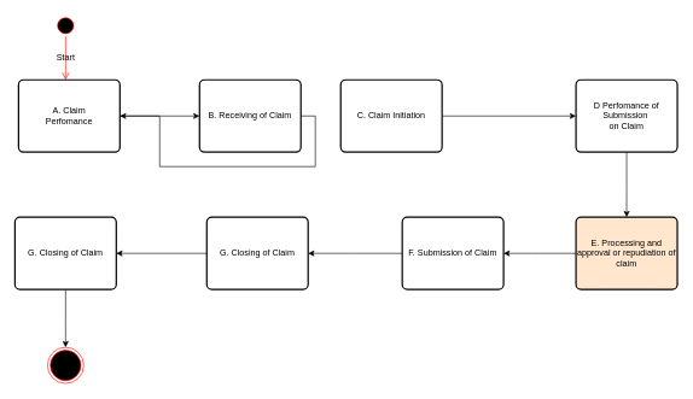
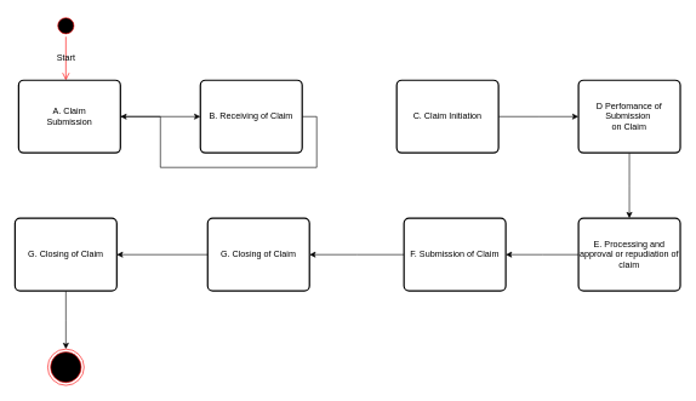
  <mxCell id="0" />
  <mxCell id="1" parent="0" />
  <mxCell id="2" value="" style="ellipse;html=1;shape=startState;fillColor=#000000;strokeColor=#ff0000;" vertex="1" parent="1"><mxGeometry x="75" y="20" width="30" height="30" as="geometry" /></mxCell>
  <mxCell id="3" value="" style="edgeStyle=orthogonalEdgeStyle;html=1;verticalAlign=bottom;endArrow=open;endSize=8;strokeColor=#ff0000;rounded=0;" edge="1" source="2" parent="1"><mxGeometry relative="1" as="geometry"><mxPoint x="90" y="110" as="targetPoint" /></mxGeometry></mxCell>
  <mxCell id="4" value="Start" style="text;html=1;align=center;verticalAlign=middle;resizable=0;points=[];autosize=1;strokeColor=none;fillColor=none;" vertex="1" parent="1"><mxGeometry x="65" y="65" width="50" height="30" as="geometry" /></mxCell>
  <mxCell id="5" style="edgeStyle=orthogonalEdgeStyle;rounded=0;orthogonalLoop=1;jettySize=auto;html=1;exitX=1;exitY=0.5;exitDx=0;exitDy=0;" edge="1" parent="1" source="6"><mxGeometry relative="1" as="geometry"><mxPoint x="275" y="160" as="targetPoint" /></mxGeometry></mxCell>
- <mxCell id="6" value="A. Claim&lt;br&gt;Perfomance" style="rounded=1;whiteSpace=wrap;html=1;absoluteArcSize=1;arcSize=14;strokeWidth=2;" vertex="1" parent="1"><mxGeometry x="25" y="110" width="140" height="100" as="geometry" /></mxCell>
+ <mxCell id="6" value="A. Claim&lt;br&gt;Submission" style="rounded=1;whiteSpace=wrap;html=1;absoluteArcSize=1;arcSize=14;strokeWidth=2;" vertex="1" parent="1"><mxGeometry x="25" y="110" width="140" height="100" as="geometry" /></mxCell>
  <mxCell id="7" style="edgeStyle=orthogonalEdgeStyle;rounded=0;orthogonalLoop=1;jettySize=auto;html=1;exitX=1;exitY=0.5;exitDx=0;exitDy=0;" edge="1" parent="1" source="8" target="6"><mxGeometry relative="1" as="geometry" /></mxCell>
  <mxCell id="8" value="B. Receiving of Claim" style="rounded=1;whiteSpace=wrap;html=1;absoluteArcSize=1;arcSize=14;strokeWidth=2;" vertex="1" parent="1"><mxGeometry x="275" y="110" width="140" height="100" as="geometry" /></mxCell>
  <mxCell id="9" style="edgeStyle=orthogonalEdgeStyle;rounded=0;orthogonalLoop=1;jettySize=auto;html=1;exitX=1;exitY=0.5;exitDx=0;exitDy=0;" edge="1" parent="1" source="10"><mxGeometry relative="1" as="geometry"><mxPoint x="795" y="160" as="targetPoint" /></mxGeometry></mxCell>
- <mxCell id="10" value="C. Claim Initiation" style="rounded=1;whiteSpace=wrap;html=1;absoluteArcSize=1;arcSize=14;strokeWidth=2;" vertex="1" parent="1"><mxGeometry x="470" y="110" width="140" height="100" as="geometry" /></mxCell>
+ <mxCell id="10" value="C. Claim Initiation" style="rounded=1;whiteSpace=wrap;html=1;absoluteArcSize=1;arcSize=14;strokeWidth=2;" vertex="1" parent="1"><mxGeometry x="545" y="110" width="140" height="100" as="geometry" /></mxCell>
  <mxCell id="11" style="edgeStyle=orthogonalEdgeStyle;rounded=0;orthogonalLoop=1;jettySize=auto;html=1;exitX=0.5;exitY=1;exitDx=0;exitDy=0;" edge="1" parent="1" source="12"><mxGeometry relative="1" as="geometry"><mxPoint x="865" y="300" as="targetPoint" /></mxGeometry></mxCell>
  <mxCell id="12" value="D Perfomance of Submission&amp;nbsp;&lt;br&gt;on Claim" style="rounded=1;whiteSpace=wrap;html=1;absoluteArcSize=1;arcSize=14;strokeWidth=2;" vertex="1" parent="1"><mxGeometry x="795" y="110" width="140" height="100" as="geometry" /></mxCell>
  <mxCell id="13" style="edgeStyle=orthogonalEdgeStyle;rounded=0;orthogonalLoop=1;jettySize=auto;html=1;exitX=0;exitY=0.5;exitDx=0;exitDy=0;" edge="1" parent="1" source="14"><mxGeometry relative="1" as="geometry"><mxPoint x="695" y="350" as="targetPoint" /></mxGeometry></mxCell>
- <mxCell id="14" value="E. Processing and approval or repudiation of claim" style="rounded=1;whiteSpace=wrap;html=1;absoluteArcSize=1;arcSize=14;strokeWidth=2;fillColor=#ffe6cc;" vertex="1" parent="1"><mxGeometry x="795" y="300" width="140" height="100" as="geometry" /></mxCell>
+ <mxCell id="14" value="E. Processing and approval or repudiation of claim" style="rounded=1;whiteSpace=wrap;html=1;absoluteArcSize=1;arcSize=14;strokeWidth=2;" vertex="1" parent="1"><mxGeometry x="795" y="300" width="140" height="100" as="geometry" /></mxCell>
  <mxCell id="15" style="edgeStyle=orthogonalEdgeStyle;rounded=0;orthogonalLoop=1;jettySize=auto;html=1;exitX=0;exitY=0.5;exitDx=0;exitDy=0;" edge="1" parent="1" source="16"><mxGeometry relative="1" as="geometry"><mxPoint x="425" y="350" as="targetPoint" /></mxGeometry></mxCell>
  <mxCell id="16" value="F. Submission of Claim" style="rounded=1;whiteSpace=wrap;html=1;absoluteArcSize=1;arcSize=14;strokeWidth=2;" vertex="1" parent="1"><mxGeometry x="555" y="300" width="140" height="100" as="geometry" /></mxCell>
  <mxCell id="17" style="edgeStyle=orthogonalEdgeStyle;rounded=0;orthogonalLoop=1;jettySize=auto;html=1;exitX=0;exitY=0.5;exitDx=0;exitDy=0;" edge="1" parent="1" source="18" target="20"><mxGeometry relative="1" as="geometry" /></mxCell>
  <mxCell id="18" value="G. Closing of Claim" style="rounded=1;whiteSpace=wrap;html=1;absoluteArcSize=1;arcSize=14;strokeWidth=2;" vertex="1" parent="1"><mxGeometry x="285" y="300" width="140" height="100" as="geometry" /></mxCell>
  <mxCell id="19" style="edgeStyle=orthogonalEdgeStyle;rounded=0;orthogonalLoop=1;jettySize=auto;html=1;exitX=0.5;exitY=1;exitDx=0;exitDy=0;" edge="1" parent="1" source="20"><mxGeometry relative="1" as="geometry"><mxPoint x="90" y="480" as="targetPoint" /></mxGeometry></mxCell>
  <mxCell id="20" value="G. Closing of Claim" style="rounded=1;whiteSpace=wrap;html=1;absoluteArcSize=1;arcSize=14;strokeWidth=2;" vertex="1" parent="1"><mxGeometry x="20" y="300" width="140" height="100" as="geometry" /></mxCell>
  <mxCell id="21" value="" style="ellipse;html=1;shape=endState;fillColor=#000000;strokeColor=#ff0000;" vertex="1" parent="1"><mxGeometry x="65" y="480" width="50" height="50" as="geometry" /></mxCell>
